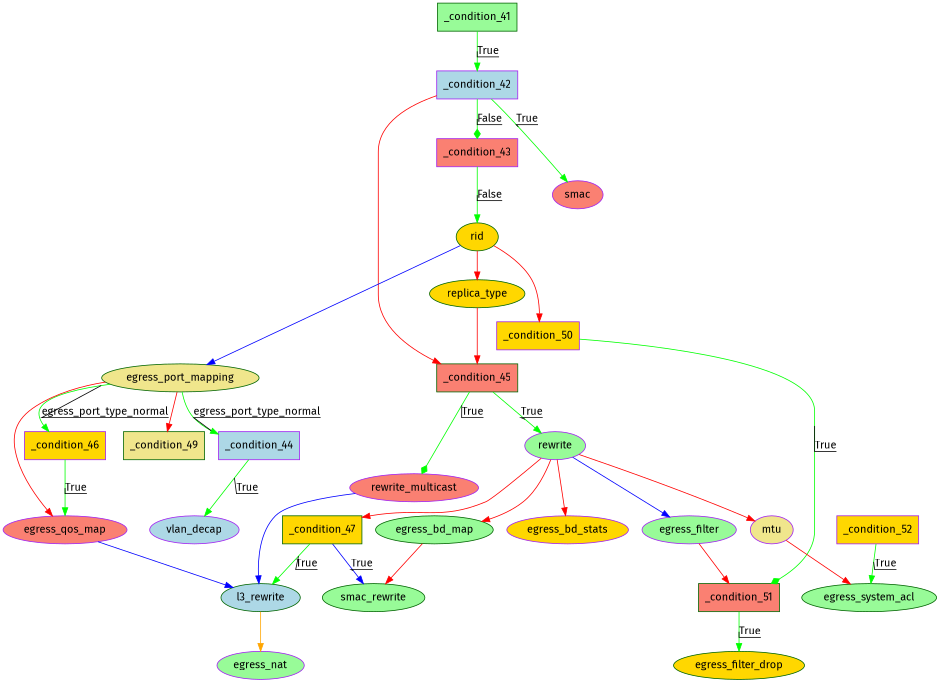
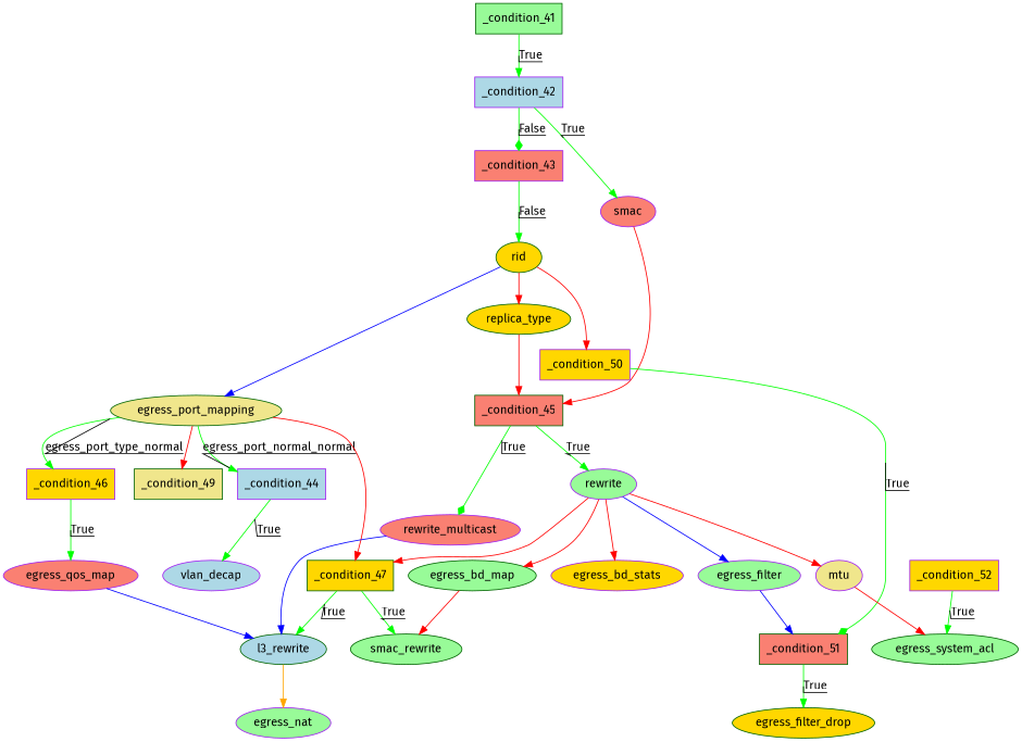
  digraph {
    fontname="Fira Sans"
    node [color=purple fillcolor=gold fontname="Fira Sans" style=filled]
    edge [color=green fontname="Fira Sans"]
    n1 [color=darkgreen fillcolor=palegreen label=_condition_41 shape=box]
    n2 [fillcolor=lightblue label=_condition_42 shape=box]
    n3 [fillcolor=salmon label=_condition_43 shape=box]
    n4 [fillcolor=salmon label=smac]
    n5 [color=darkgreen label=rid]
    n6 [color=darkgreen fillcolor=salmon label=_condition_45 shape=box]
    n7 [label=_condition_50 shape=box]
    n8 [color=darkgreen fillcolor=khaki label=egress_port_mapping]
    n9 [color=darkgreen label=replica_type]
    n10 [fillcolor=lightblue label=_condition_44 shape=box]
    n11 [fillcolor=lightblue label=vlan_decap]
    n12 [fillcolor=palegreen label=rewrite]
    n13 [fillcolor=salmon label=rewrite_multicast]
    n14 [color=darkgreen label=_condition_47 shape=box]
    n15 [color=darkgreen fillcolor=palegreen label=egress_bd_map]
    n16 [label=egress_bd_stats]
    n17 [fillcolor=palegreen label=egress_filter]
    n18 [fillcolor=khaki label=mtu]
    n19 [color=darkgreen fillcolor=lightblue label=l3_rewrite]
    n20 [label=_condition_46 shape=box]
    n21 [fillcolor=salmon label=egress_qos_map]
    n22 [color=darkgreen fillcolor=palegreen label=smac_rewrite]
    n23 [fillcolor=palegreen label=egress_nat]
    n24 [color=darkgreen fillcolor=khaki label=_condition_49 shape=box]
    n25 [color=darkgreen fillcolor=salmon label=_condition_51 shape=box]
    n26 [color=darkgreen label=egress_filter_drop]
    n27 [label=_condition_52 shape=box]
    n28 [color=darkgreen fillcolor=palegreen label=egress_system_acl]
    n1 -> n2 [decorate=true label=True]
    n2 -> n3 [arrowhead=diamond decorate=true label=False]
    n2 -> n4 [decorate=true label=True]
    n3 -> n5 [decorate=true label=False]
-   n2 -> n6 [color=red]
+   n4 -> n6 [color=red]
    n5 -> n7 [color=red]
    n5 -> n8 [color=blue]
    n5 -> n9 [color=red]
    n6 -> n12 [decorate=true label=True]
    n6 -> n13 [arrowhead=diamond decorate=true label=True]
    n7 -> n25 [arrowhead=diamond decorate=true label=True]
-   n8 -> n10 [decorate=true label=egress_port_type_normal]
+   n8 -> n10 [decorate=true label=egress_port_normal_normal]
    n8 -> n20 [decorate=true label=egress_port_type_normal]
-   n8 -> n21 [color=red]
+   n8 -> n14 [color=red]
    n8 -> n24 [color=red]
    n9 -> n6 [color=red]
    n10 -> n11 [decorate=true label=True]
    n12 -> n14 [color=red]
    n12 -> n15 [color=red]
    n12 -> n16 [color=red]
    n12 -> n17 [color=blue]
    n12 -> n18 [color=red]
    n13 -> n19 [color=blue]
    n14 -> n19 [decorate=true label=True]
-   n14 -> n22 [color=blue decorate=true label=True]
+   n14 -> n22 [decorate=true label=True]
    n15 -> n22 [color=red]
-   n17 -> n25 [color=red]
+   n17 -> n25 [color=blue]
    n18 -> n28 [color=red]
    n19 -> n23 [color=orange]
    n20 -> n21 [decorate=true label=True]
    n21 -> n19 [color=blue]
    n25 -> n26 [decorate=true label=True]
    n27 -> n28 [decorate=true label=True]
  }
